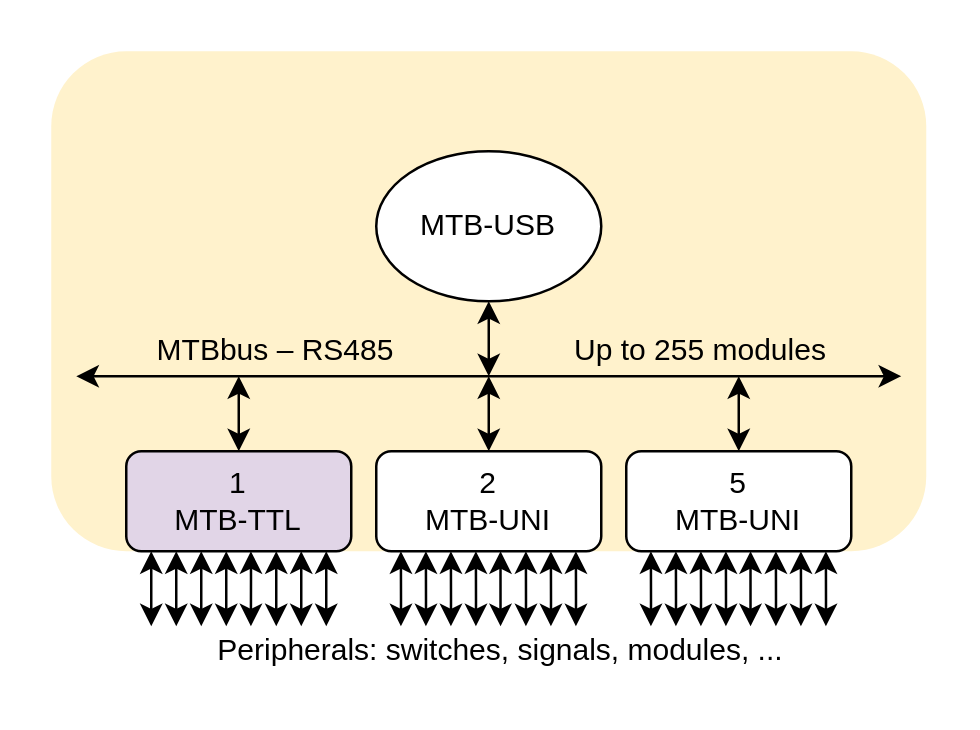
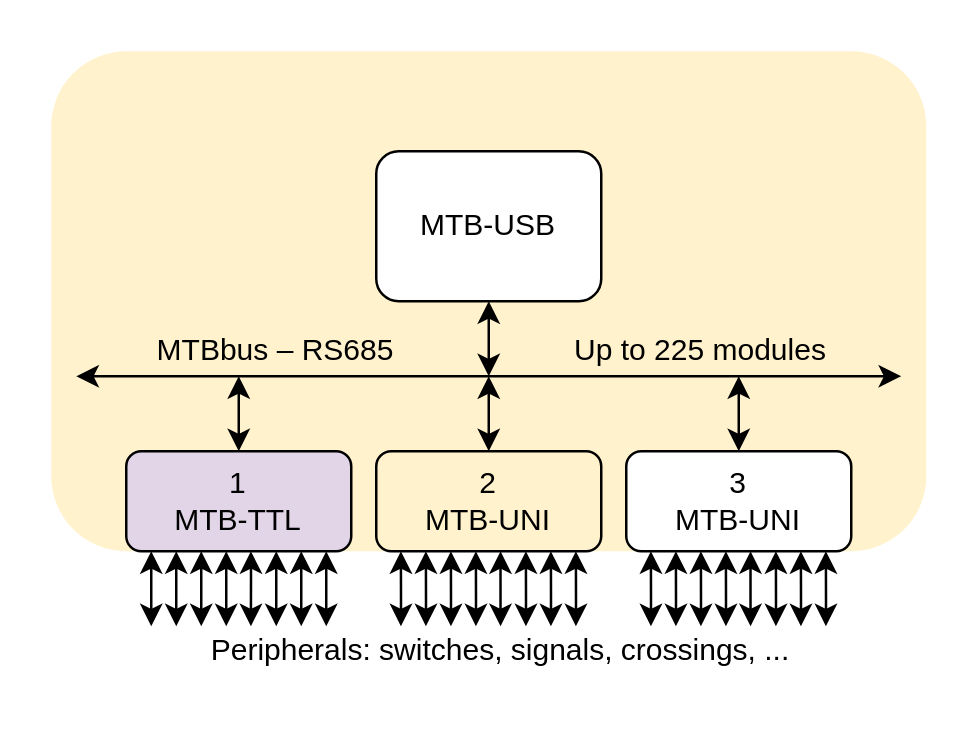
  <mxCell id="0" />
  <mxCell id="1" parent="0" />
  <mxCell id="2" value="" style="rounded=1;whiteSpace=wrap;html=1;fillColor=#fff2cc;strokeColor=none;" parent="1" vertex="1"><mxGeometry x="20" y="20" width="350" height="200" as="geometry" /></mxCell>
  <mxCell id="3" style="edgeStyle=orthogonalEdgeStyle;rounded=0;orthogonalLoop=1;jettySize=auto;html=1;startArrow=classic;startFill=1;" parent="1" source="4" edge="1"><mxGeometry relative="1" as="geometry"><mxPoint x="195" y="150" as="targetPoint" /></mxGeometry></mxCell>
- <mxCell id="4" value="MTB-USB" style="ellipse;whiteSpace=wrap;html=1;" parent="1" vertex="1"><mxGeometry x="150" y="60" width="90" height="60" as="geometry" /></mxCell>
+ <mxCell id="4" value="MTB-USB" style="rounded=1;whiteSpace=wrap;html=1;" parent="1" vertex="1"><mxGeometry x="150" y="60" width="90" height="60" as="geometry" /></mxCell>
  <mxCell id="5" style="edgeStyle=orthogonalEdgeStyle;rounded=0;orthogonalLoop=1;jettySize=auto;html=1;startArrow=classic;startFill=1;" parent="1" source="6" edge="1"><mxGeometry relative="1" as="geometry"><mxPoint x="195" y="150" as="targetPoint" /></mxGeometry></mxCell>
- <mxCell id="6" value="&lt;div&gt;2&lt;br&gt;MTB-UNI&lt;/div&gt;" style="rounded=1;whiteSpace=wrap;html=1;" parent="1" vertex="1"><mxGeometry x="150" y="180" width="90" height="40" as="geometry" /></mxCell>
+ <mxCell id="6" value="&lt;div&gt;2&lt;br&gt;MTB-UNI&lt;/div&gt;" style="rounded=1;whiteSpace=wrap;html=1;fillColor=#fff2cc;" parent="1" vertex="1"><mxGeometry x="150" y="180" width="90" height="40" as="geometry" /></mxCell>
  <mxCell id="7" style="edgeStyle=orthogonalEdgeStyle;rounded=0;orthogonalLoop=1;jettySize=auto;html=1;startArrow=classic;startFill=1;" parent="1" source="8" edge="1"><mxGeometry relative="1" as="geometry"><mxPoint x="295" y="150" as="targetPoint" /></mxGeometry></mxCell>
- <mxCell id="8" value="5&lt;br&gt;MTB-UNI" style="rounded=1;whiteSpace=wrap;html=1;" parent="1" vertex="1"><mxGeometry x="250" y="180" width="90" height="40" as="geometry" /></mxCell>
+ <mxCell id="8" value="3&lt;br&gt;MTB-UNI" style="rounded=1;whiteSpace=wrap;html=1;" parent="1" vertex="1"><mxGeometry x="250" y="180" width="90" height="40" as="geometry" /></mxCell>
  <mxCell id="9" style="edgeStyle=orthogonalEdgeStyle;rounded=0;orthogonalLoop=1;jettySize=auto;html=1;startArrow=classic;startFill=1;" parent="1" source="10" edge="1"><mxGeometry relative="1" as="geometry"><mxPoint x="95" y="150" as="targetPoint" /></mxGeometry></mxCell>
  <mxCell id="10" value="&lt;div&gt;1&lt;br&gt;MTB-TTL&lt;/div&gt;" style="rounded=1;whiteSpace=wrap;html=1;fillColor=#e1d5e7;" parent="1" vertex="1"><mxGeometry x="50" y="180" width="90" height="40" as="geometry" /></mxCell>
  <mxCell id="11" value="" style="endArrow=classic;startArrow=classic;html=1;" parent="1" edge="1"><mxGeometry width="50" height="50" relative="1" as="geometry"><mxPoint x="30" y="150" as="sourcePoint" /><mxPoint x="360" y="150" as="targetPoint" /></mxGeometry></mxCell>
- <mxCell id="12" value="MTBbus – RS485" style="text;html=1;strokeColor=none;fillColor=none;align=center;verticalAlign=middle;whiteSpace=wrap;rounded=0;" parent="1" vertex="1"><mxGeometry x="50" y="130" width="120" height="20" as="geometry" /></mxCell>
+ <mxCell id="12" value="MTBbus – RS685" style="text;html=1;strokeColor=none;fillColor=none;align=center;verticalAlign=middle;whiteSpace=wrap;rounded=0;" parent="1" vertex="1"><mxGeometry x="50" y="130" width="120" height="20" as="geometry" /></mxCell>
  <mxCell id="13" style="edgeStyle=orthogonalEdgeStyle;rounded=0;orthogonalLoop=1;jettySize=auto;html=1;startArrow=classic;startFill=1;" parent="1" edge="1"><mxGeometry relative="1" as="geometry"><mxPoint x="70" y="250" as="targetPoint" /><mxPoint x="70" y="220" as="sourcePoint" /><Array as="points"><mxPoint x="70" y="240" /><mxPoint x="70" y="240" /></Array></mxGeometry></mxCell>
  <mxCell id="14" style="edgeStyle=orthogonalEdgeStyle;rounded=0;orthogonalLoop=1;jettySize=auto;html=1;startArrow=classic;startFill=1;" parent="1" edge="1"><mxGeometry relative="1" as="geometry"><mxPoint x="80" y="250" as="targetPoint" /><mxPoint x="80" y="220" as="sourcePoint" /><Array as="points"><mxPoint x="80" y="240" /><mxPoint x="80" y="240" /></Array></mxGeometry></mxCell>
  <mxCell id="15" style="edgeStyle=orthogonalEdgeStyle;rounded=0;orthogonalLoop=1;jettySize=auto;html=1;startArrow=classic;startFill=1;" parent="1" edge="1"><mxGeometry relative="1" as="geometry"><mxPoint x="90" y="250" as="targetPoint" /><mxPoint x="90" y="220" as="sourcePoint" /><Array as="points"><mxPoint x="90" y="240" /><mxPoint x="90" y="240" /></Array></mxGeometry></mxCell>
  <mxCell id="16" style="edgeStyle=orthogonalEdgeStyle;rounded=0;orthogonalLoop=1;jettySize=auto;html=1;startArrow=classic;startFill=1;" parent="1" edge="1"><mxGeometry relative="1" as="geometry"><mxPoint x="99.86" y="250" as="targetPoint" /><mxPoint x="99.86" y="220" as="sourcePoint" /><Array as="points"><mxPoint x="99.86" y="230" /><mxPoint x="99.86" y="230" /></Array></mxGeometry></mxCell>
  <mxCell id="17" style="edgeStyle=orthogonalEdgeStyle;rounded=0;orthogonalLoop=1;jettySize=auto;html=1;startArrow=classic;startFill=1;" parent="1" edge="1"><mxGeometry relative="1" as="geometry"><mxPoint x="110" y="250" as="targetPoint" /><mxPoint x="110" y="220" as="sourcePoint" /><Array as="points"><mxPoint x="110" y="240" /><mxPoint x="110" y="240" /></Array></mxGeometry></mxCell>
  <mxCell id="18" style="edgeStyle=orthogonalEdgeStyle;rounded=0;orthogonalLoop=1;jettySize=auto;html=1;startArrow=classic;startFill=1;" parent="1" edge="1"><mxGeometry relative="1" as="geometry"><mxPoint x="120" y="250" as="targetPoint" /><mxPoint x="120" y="220" as="sourcePoint" /><Array as="points"><mxPoint x="120" y="240" /><mxPoint x="120" y="240" /></Array></mxGeometry></mxCell>
  <mxCell id="19" style="edgeStyle=orthogonalEdgeStyle;rounded=0;orthogonalLoop=1;jettySize=auto;html=1;startArrow=classic;startFill=1;" parent="1" edge="1"><mxGeometry relative="1" as="geometry"><mxPoint x="130" y="250" as="targetPoint" /><mxPoint x="130" y="220" as="sourcePoint" /><Array as="points"><mxPoint x="130" y="240" /><mxPoint x="130" y="240" /></Array></mxGeometry></mxCell>
  <mxCell id="20" style="edgeStyle=orthogonalEdgeStyle;rounded=0;orthogonalLoop=1;jettySize=auto;html=1;startArrow=classic;startFill=1;" parent="1" edge="1"><mxGeometry relative="1" as="geometry"><mxPoint x="60" y="250" as="targetPoint" /><mxPoint x="60" y="220" as="sourcePoint" /><Array as="points"><mxPoint x="60" y="240" /><mxPoint x="60" y="240" /></Array></mxGeometry></mxCell>
  <mxCell id="21" style="edgeStyle=orthogonalEdgeStyle;rounded=0;orthogonalLoop=1;jettySize=auto;html=1;startArrow=classic;startFill=1;" parent="1" edge="1"><mxGeometry relative="1" as="geometry"><mxPoint x="169.86" y="250" as="targetPoint" /><mxPoint x="169.86" y="220" as="sourcePoint" /><Array as="points"><mxPoint x="169.86" y="240" /><mxPoint x="169.86" y="240" /></Array></mxGeometry></mxCell>
  <mxCell id="22" style="edgeStyle=orthogonalEdgeStyle;rounded=0;orthogonalLoop=1;jettySize=auto;html=1;startArrow=classic;startFill=1;" parent="1" edge="1"><mxGeometry relative="1" as="geometry"><mxPoint x="179.86" y="250" as="targetPoint" /><mxPoint x="179.86" y="220" as="sourcePoint" /><Array as="points"><mxPoint x="179.86" y="240" /><mxPoint x="179.86" y="240" /></Array></mxGeometry></mxCell>
  <mxCell id="23" style="edgeStyle=orthogonalEdgeStyle;rounded=0;orthogonalLoop=1;jettySize=auto;html=1;startArrow=classic;startFill=1;" parent="1" edge="1"><mxGeometry relative="1" as="geometry"><mxPoint x="189.86" y="250" as="targetPoint" /><mxPoint x="189.86" y="220" as="sourcePoint" /><Array as="points"><mxPoint x="189.86" y="240" /><mxPoint x="189.86" y="240" /></Array></mxGeometry></mxCell>
  <mxCell id="24" style="edgeStyle=orthogonalEdgeStyle;rounded=0;orthogonalLoop=1;jettySize=auto;html=1;startArrow=classic;startFill=1;" parent="1" edge="1"><mxGeometry relative="1" as="geometry"><mxPoint x="199.72" y="250" as="targetPoint" /><mxPoint x="199.72" y="220" as="sourcePoint" /><Array as="points"><mxPoint x="199.72" y="230" /><mxPoint x="199.72" y="230" /></Array></mxGeometry></mxCell>
  <mxCell id="25" style="edgeStyle=orthogonalEdgeStyle;rounded=0;orthogonalLoop=1;jettySize=auto;html=1;startArrow=classic;startFill=1;" parent="1" edge="1"><mxGeometry relative="1" as="geometry"><mxPoint x="209.86" y="250" as="targetPoint" /><mxPoint x="209.86" y="220" as="sourcePoint" /><Array as="points"><mxPoint x="209.86" y="240" /><mxPoint x="209.86" y="240" /></Array></mxGeometry></mxCell>
  <mxCell id="26" style="edgeStyle=orthogonalEdgeStyle;rounded=0;orthogonalLoop=1;jettySize=auto;html=1;startArrow=classic;startFill=1;" parent="1" edge="1"><mxGeometry relative="1" as="geometry"><mxPoint x="219.86" y="250" as="targetPoint" /><mxPoint x="219.86" y="220" as="sourcePoint" /><Array as="points"><mxPoint x="219.86" y="240" /><mxPoint x="219.86" y="240" /></Array></mxGeometry></mxCell>
  <mxCell id="27" style="edgeStyle=orthogonalEdgeStyle;rounded=0;orthogonalLoop=1;jettySize=auto;html=1;startArrow=classic;startFill=1;" parent="1" edge="1"><mxGeometry relative="1" as="geometry"><mxPoint x="229.86" y="250" as="targetPoint" /><mxPoint x="229.86" y="220" as="sourcePoint" /><Array as="points"><mxPoint x="229.86" y="240" /><mxPoint x="229.86" y="240" /></Array></mxGeometry></mxCell>
  <mxCell id="28" style="edgeStyle=orthogonalEdgeStyle;rounded=0;orthogonalLoop=1;jettySize=auto;html=1;startArrow=classic;startFill=1;" parent="1" edge="1"><mxGeometry relative="1" as="geometry"><mxPoint x="159.86" y="250" as="targetPoint" /><mxPoint x="159.86" y="220" as="sourcePoint" /><Array as="points"><mxPoint x="159.86" y="240" /><mxPoint x="159.86" y="240" /></Array></mxGeometry></mxCell>
  <mxCell id="29" style="edgeStyle=orthogonalEdgeStyle;rounded=0;orthogonalLoop=1;jettySize=auto;html=1;startArrow=classic;startFill=1;" parent="1" edge="1"><mxGeometry relative="1" as="geometry"><mxPoint x="269.86" y="250" as="targetPoint" /><mxPoint x="269.86" y="220" as="sourcePoint" /><Array as="points"><mxPoint x="269.86" y="240" /><mxPoint x="269.86" y="240" /></Array></mxGeometry></mxCell>
  <mxCell id="30" style="edgeStyle=orthogonalEdgeStyle;rounded=0;orthogonalLoop=1;jettySize=auto;html=1;startArrow=classic;startFill=1;" parent="1" edge="1"><mxGeometry relative="1" as="geometry"><mxPoint x="279.86" y="250" as="targetPoint" /><mxPoint x="279.86" y="220" as="sourcePoint" /><Array as="points"><mxPoint x="279.86" y="240" /><mxPoint x="279.86" y="240" /></Array></mxGeometry></mxCell>
  <mxCell id="31" style="edgeStyle=orthogonalEdgeStyle;rounded=0;orthogonalLoop=1;jettySize=auto;html=1;startArrow=classic;startFill=1;" parent="1" edge="1"><mxGeometry relative="1" as="geometry"><mxPoint x="289.86" y="250" as="targetPoint" /><mxPoint x="289.86" y="220" as="sourcePoint" /><Array as="points"><mxPoint x="289.86" y="240" /><mxPoint x="289.86" y="240" /></Array></mxGeometry></mxCell>
  <mxCell id="32" style="edgeStyle=orthogonalEdgeStyle;rounded=0;orthogonalLoop=1;jettySize=auto;html=1;startArrow=classic;startFill=1;" parent="1" edge="1"><mxGeometry relative="1" as="geometry"><mxPoint x="299.72" y="250" as="targetPoint" /><mxPoint x="299.72" y="220" as="sourcePoint" /><Array as="points"><mxPoint x="299.72" y="230" /><mxPoint x="299.72" y="230" /></Array></mxGeometry></mxCell>
  <mxCell id="33" style="edgeStyle=orthogonalEdgeStyle;rounded=0;orthogonalLoop=1;jettySize=auto;html=1;startArrow=classic;startFill=1;" parent="1" edge="1"><mxGeometry relative="1" as="geometry"><mxPoint x="309.86" y="250" as="targetPoint" /><mxPoint x="309.86" y="220" as="sourcePoint" /><Array as="points"><mxPoint x="309.86" y="240" /><mxPoint x="309.86" y="240" /></Array></mxGeometry></mxCell>
  <mxCell id="34" style="edgeStyle=orthogonalEdgeStyle;rounded=0;orthogonalLoop=1;jettySize=auto;html=1;startArrow=classic;startFill=1;" parent="1" edge="1"><mxGeometry relative="1" as="geometry"><mxPoint x="319.86" y="250" as="targetPoint" /><mxPoint x="319.86" y="220" as="sourcePoint" /><Array as="points"><mxPoint x="319.86" y="240" /><mxPoint x="319.86" y="240" /></Array></mxGeometry></mxCell>
  <mxCell id="35" style="edgeStyle=orthogonalEdgeStyle;rounded=0;orthogonalLoop=1;jettySize=auto;html=1;startArrow=classic;startFill=1;" parent="1" edge="1"><mxGeometry relative="1" as="geometry"><mxPoint x="329.86" y="250" as="targetPoint" /><mxPoint x="329.86" y="220" as="sourcePoint" /><Array as="points"><mxPoint x="329.86" y="240" /><mxPoint x="329.86" y="240" /></Array></mxGeometry></mxCell>
  <mxCell id="36" style="edgeStyle=orthogonalEdgeStyle;rounded=0;orthogonalLoop=1;jettySize=auto;html=1;startArrow=classic;startFill=1;" parent="1" edge="1"><mxGeometry relative="1" as="geometry"><mxPoint x="259.86" y="250" as="targetPoint" /><mxPoint x="259.86" y="220" as="sourcePoint" /><Array as="points"><mxPoint x="259.86" y="240" /><mxPoint x="259.86" y="240" /></Array></mxGeometry></mxCell>
- <mxCell id="37" value="&lt;div align=&quot;center&quot;&gt;Peripherals: switches, signals, modules, ...&lt;/div&gt;" style="text;html=1;strokeColor=none;fillColor=none;align=center;verticalAlign=middle;whiteSpace=wrap;rounded=0;" parent="1" vertex="1"><mxGeometry x="60" y="250" width="280" height="20" as="geometry" /></mxCell>
- <mxCell id="38" value="Up to 255 modules" style="text;html=1;strokeColor=none;fillColor=none;align=center;verticalAlign=middle;whiteSpace=wrap;rounded=0;" parent="1" vertex="1"><mxGeometry x="220" y="130" width="120" height="20" as="geometry" /></mxCell>
+ <mxCell id="37" value="&lt;div align=&quot;center&quot;&gt;Peripherals: switches, signals, crossings, ...&lt;/div&gt;" style="text;html=1;strokeColor=none;fillColor=none;align=center;verticalAlign=middle;whiteSpace=wrap;rounded=0;" parent="1" vertex="1"><mxGeometry x="60" y="250" width="280" height="20" as="geometry" /></mxCell>
+ <mxCell id="38" value="Up to 225 modules" style="text;html=1;strokeColor=none;fillColor=none;align=center;verticalAlign=middle;whiteSpace=wrap;rounded=0;" parent="1" vertex="1"><mxGeometry x="220" y="130" width="120" height="20" as="geometry" /></mxCell>
